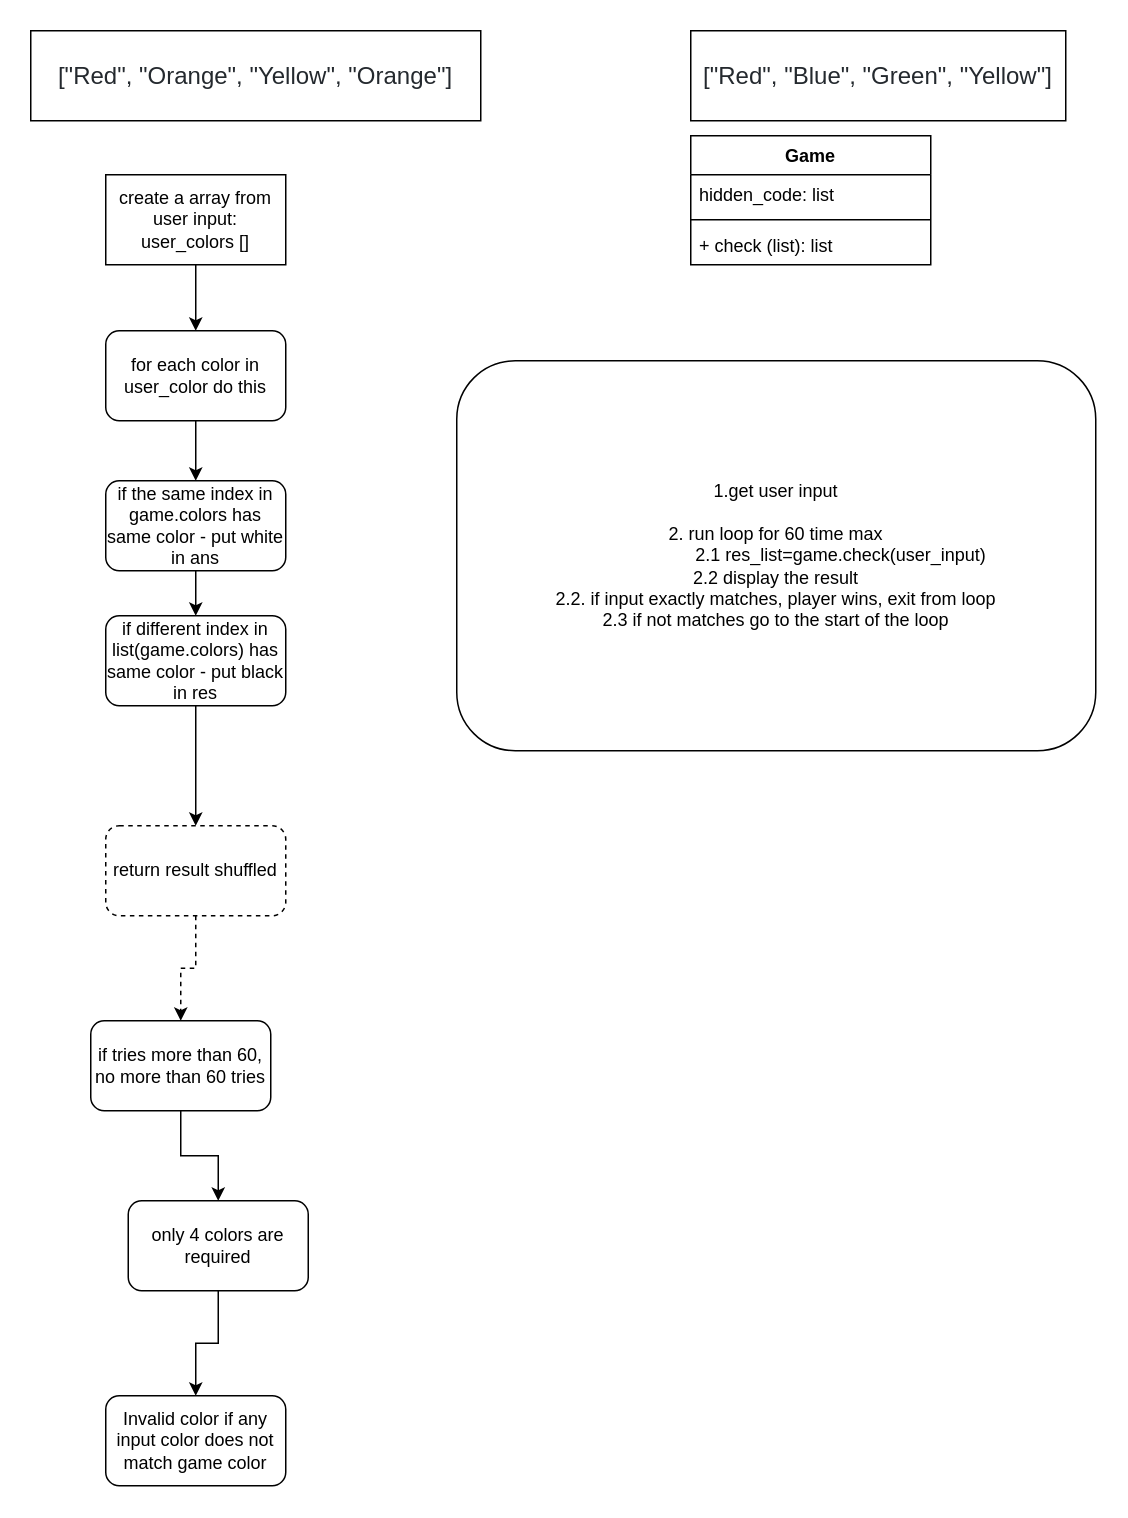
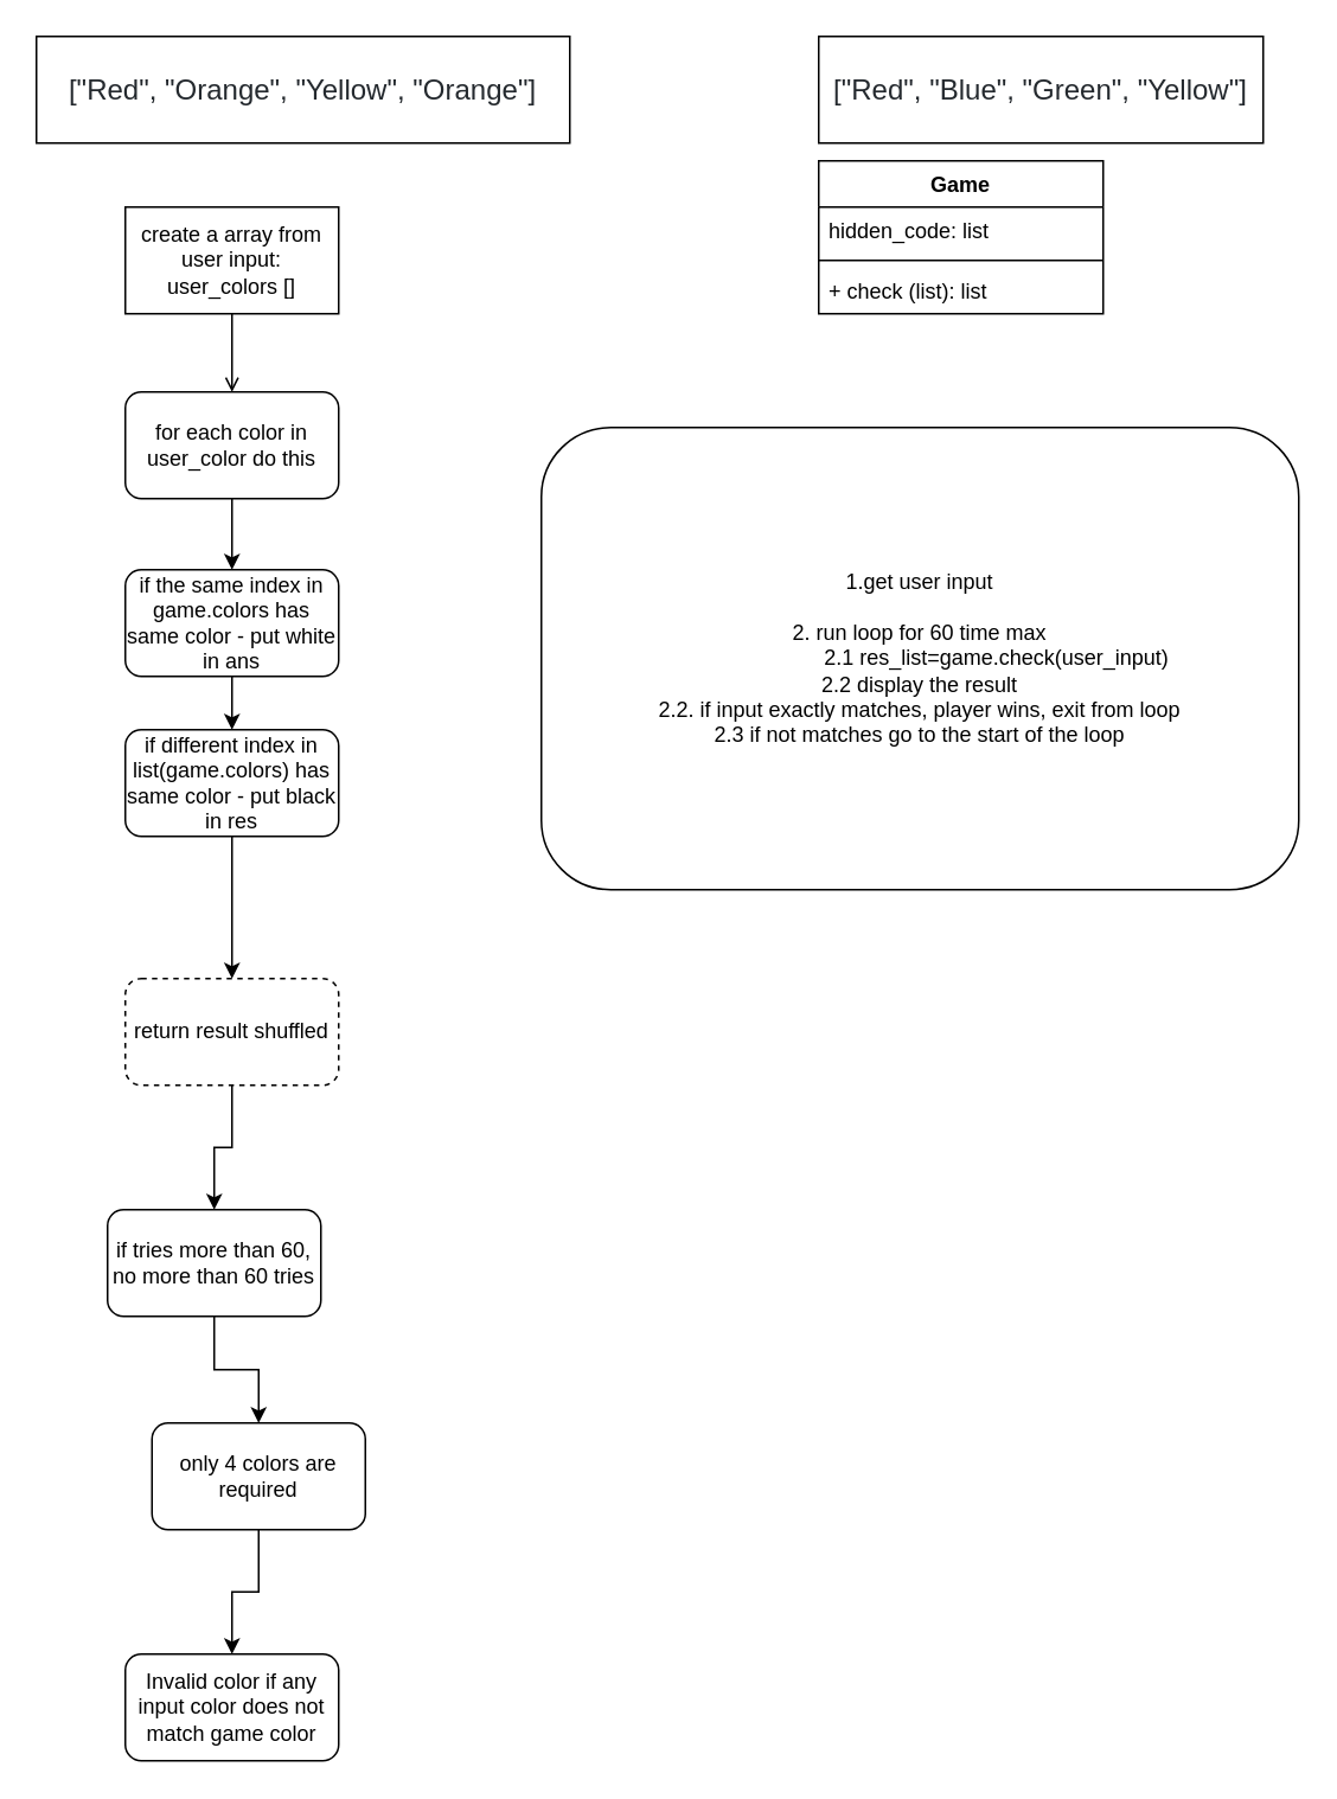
  <mxCell id="0" />
  <mxCell id="1" parent="0" />
  <mxCell id="2" value="&lt;span style=&quot;color: rgb(36 , 41 , 46) ; font-family: , &amp;#34;blinkmacsystemfont&amp;#34; , &amp;#34;segoe ui&amp;#34; , &amp;#34;helvetica&amp;#34; , &amp;#34;arial&amp;#34; , sans-serif , &amp;#34;apple color emoji&amp;#34; , &amp;#34;segoe ui emoji&amp;#34; ; font-size: 16px ; background-color: rgb(255 , 255 , 255)&quot;&gt;[&quot;Red&quot;, &quot;Blue&quot;, &quot;Green&quot;, &quot;Yellow&quot;]&lt;/span&gt;" style="rounded=0;whiteSpace=wrap;html=1;" vertex="1" parent="1"><mxGeometry x="460" y="20" width="250" height="60" as="geometry" /></mxCell>
  <mxCell id="3" value="&lt;span style=&quot;color: rgb(36 , 41 , 46) ; font-family: , &amp;#34;blinkmacsystemfont&amp;#34; , &amp;#34;segoe ui&amp;#34; , &amp;#34;helvetica&amp;#34; , &amp;#34;arial&amp;#34; , sans-serif , &amp;#34;apple color emoji&amp;#34; , &amp;#34;segoe ui emoji&amp;#34; ; font-size: 16px ; background-color: rgb(255 , 255 , 255)&quot;&gt;[&quot;Red&quot;, &quot;Orange&quot;, &quot;Yellow&quot;, &quot;Orange&quot;]&lt;/span&gt;" style="rounded=0;whiteSpace=wrap;html=1;" vertex="1" parent="1"><mxGeometry x="20" y="20" width="300" height="60" as="geometry" /></mxCell>
  <mxCell id="4" value="Game" style="swimlane;fontStyle=1;align=center;verticalAlign=top;childLayout=stackLayout;horizontal=1;startSize=26;horizontalStack=0;resizeParent=1;resizeParentMax=0;resizeLast=0;collapsible=1;marginBottom=0;" vertex="1" parent="1"><mxGeometry x="460" y="90" width="160" height="86" as="geometry" /></mxCell>
  <mxCell id="5" value="hidden_code: list" style="text;strokeColor=none;fillColor=none;align=left;verticalAlign=top;spacingLeft=4;spacingRight=4;overflow=hidden;rotatable=0;points=[[0,0.5],[1,0.5]];portConstraint=eastwest;" vertex="1" parent="4"><mxGeometry y="26" width="160" height="26" as="geometry" /></mxCell>
  <mxCell id="6" value="" style="line;strokeWidth=1;fillColor=none;align=left;verticalAlign=middle;spacingTop=-1;spacingLeft=3;spacingRight=3;rotatable=0;labelPosition=right;points=[];portConstraint=eastwest;" vertex="1" parent="4"><mxGeometry y="52" width="160" height="8" as="geometry" /></mxCell>
  <mxCell id="7" value="+ check (list): list" style="text;strokeColor=none;fillColor=none;align=left;verticalAlign=top;spacingLeft=4;spacingRight=4;overflow=hidden;rotatable=0;points=[[0,0.5],[1,0.5]];portConstraint=eastwest;" vertex="1" parent="4"><mxGeometry y="60" width="160" height="26" as="geometry" /></mxCell>
- <mxCell id="8" value="" style="edgeStyle=orthogonalEdgeStyle;rounded=0;orthogonalLoop=1;jettySize=auto;html=1;" edge="1" parent="1" source="9" target="11"><mxGeometry relative="1" as="geometry" /></mxCell>
+ <mxCell id="8" value="" style="edgeStyle=orthogonalEdgeStyle;rounded=0;orthogonalLoop=1;jettySize=auto;html=1;endArrow=open;" edge="1" parent="1" source="9" target="11"><mxGeometry relative="1" as="geometry" /></mxCell>
  <mxCell id="9" value="create a array from user input: user_colors []" style="whiteSpace=wrap;html=1;rounded=0;" vertex="1" parent="1"><mxGeometry x="70" y="116" width="120" height="60" as="geometry" /></mxCell>
  <mxCell id="10" value="" style="edgeStyle=orthogonalEdgeStyle;rounded=0;orthogonalLoop=1;jettySize=auto;html=1;" edge="1" parent="1" source="11" target="13"><mxGeometry relative="1" as="geometry" /></mxCell>
  <mxCell id="11" value="for each color in user_color do this" style="rounded=1;whiteSpace=wrap;html=1;" vertex="1" parent="1"><mxGeometry x="70" y="220" width="120" height="60" as="geometry" /></mxCell>
  <mxCell id="12" value="" style="edgeStyle=orthogonalEdgeStyle;rounded=0;orthogonalLoop=1;jettySize=auto;html=1;" edge="1" parent="1" source="13" target="15"><mxGeometry relative="1" as="geometry" /></mxCell>
  <mxCell id="13" value="if the same index in game.colors has same color - put white in ans" style="whiteSpace=wrap;html=1;rounded=1;" vertex="1" parent="1"><mxGeometry x="70" y="320" width="120" height="60" as="geometry" /></mxCell>
  <mxCell id="14" value="" style="edgeStyle=orthogonalEdgeStyle;rounded=0;orthogonalLoop=1;jettySize=auto;html=1;" edge="1" parent="1" source="15" target="22"><mxGeometry relative="1" as="geometry" /></mxCell>
  <mxCell id="15" value="if different index in list(game.colors) has same color - put black in res" style="whiteSpace=wrap;html=1;rounded=1;" vertex="1" parent="1"><mxGeometry x="70" y="410" width="120" height="60" as="geometry" /></mxCell>
  <mxCell id="16" value="" style="edgeStyle=orthogonalEdgeStyle;rounded=0;orthogonalLoop=1;jettySize=auto;html=1;" edge="1" parent="1" source="17" target="19"><mxGeometry relative="1" as="geometry" /></mxCell>
  <mxCell id="17" value="if tries more than 60, no more than 60 tries" style="rounded=1;whiteSpace=wrap;html=1;" vertex="1" parent="1"><mxGeometry x="60" y="680" width="120" height="60" as="geometry" /></mxCell>
  <mxCell id="18" value="" style="edgeStyle=orthogonalEdgeStyle;rounded=0;orthogonalLoop=1;jettySize=auto;html=1;" edge="1" parent="1" source="19" target="20"><mxGeometry relative="1" as="geometry" /></mxCell>
  <mxCell id="19" value="only 4 colors are required" style="whiteSpace=wrap;html=1;rounded=1;" vertex="1" parent="1"><mxGeometry x="85" y="800" width="120" height="60" as="geometry" /></mxCell>
  <mxCell id="20" value="Invalid color if any input color does not match game color" style="whiteSpace=wrap;html=1;rounded=1;" vertex="1" parent="1"><mxGeometry x="70" y="930" width="120" height="60" as="geometry" /></mxCell>
- <mxCell id="21" value="" style="edgeStyle=orthogonalEdgeStyle;rounded=0;orthogonalLoop=1;jettySize=auto;html=1;dashed=1;" edge="1" parent="1" source="22" target="17"><mxGeometry relative="1" as="geometry" /></mxCell>
+ <mxCell id="21" value="" style="edgeStyle=orthogonalEdgeStyle;rounded=0;orthogonalLoop=1;jettySize=auto;html=1;" edge="1" parent="1" source="22" target="17"><mxGeometry relative="1" as="geometry" /></mxCell>
  <mxCell id="22" value="return result shuffled" style="whiteSpace=wrap;html=1;rounded=1;dashed=1;" vertex="1" parent="1"><mxGeometry x="70" y="550" width="120" height="60" as="geometry" /></mxCell>
  <mxCell id="23" value="1.get user input&lt;br&gt;&lt;br&gt;2. run loop for 60 time max&lt;br&gt;&amp;nbsp; &amp;nbsp; &amp;nbsp; &amp;nbsp; &amp;nbsp; &amp;nbsp; &amp;nbsp; &amp;nbsp; &amp;nbsp; &amp;nbsp; &amp;nbsp; &amp;nbsp; &amp;nbsp; 2.1 res_list=game.check(user_input)&lt;br&gt;2.2 display the result&lt;br&gt;2.2. if input exactly matches, player wins, exit from loop&lt;br&gt;2.3 if not matches go to the start of the loop" style="rounded=1;whiteSpace=wrap;html=1;" vertex="1" parent="1"><mxGeometry x="304" y="240" width="426" height="260" as="geometry" /></mxCell>
